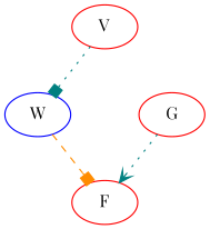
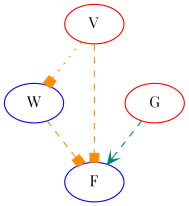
  strict digraph {
    fontname="Playfair Display"
    node [color=blue fontname="Playfair Display"]
    edge [arrowhead=box color=darkorange fontname="Playfair Display" style=dashed weight=1]
    W
-   F [color=red]
+   F
    V [color=red]
    G [color=red]
    W -> F [weight=23]
-   V -> W [color=teal style=dotted]
-   G -> F [arrowhead=vee color=teal style=dotted]
+   V -> W [style=dotted]
+   V -> F [weight=33]
+   G -> F [arrowhead=vee color=teal]
  }
